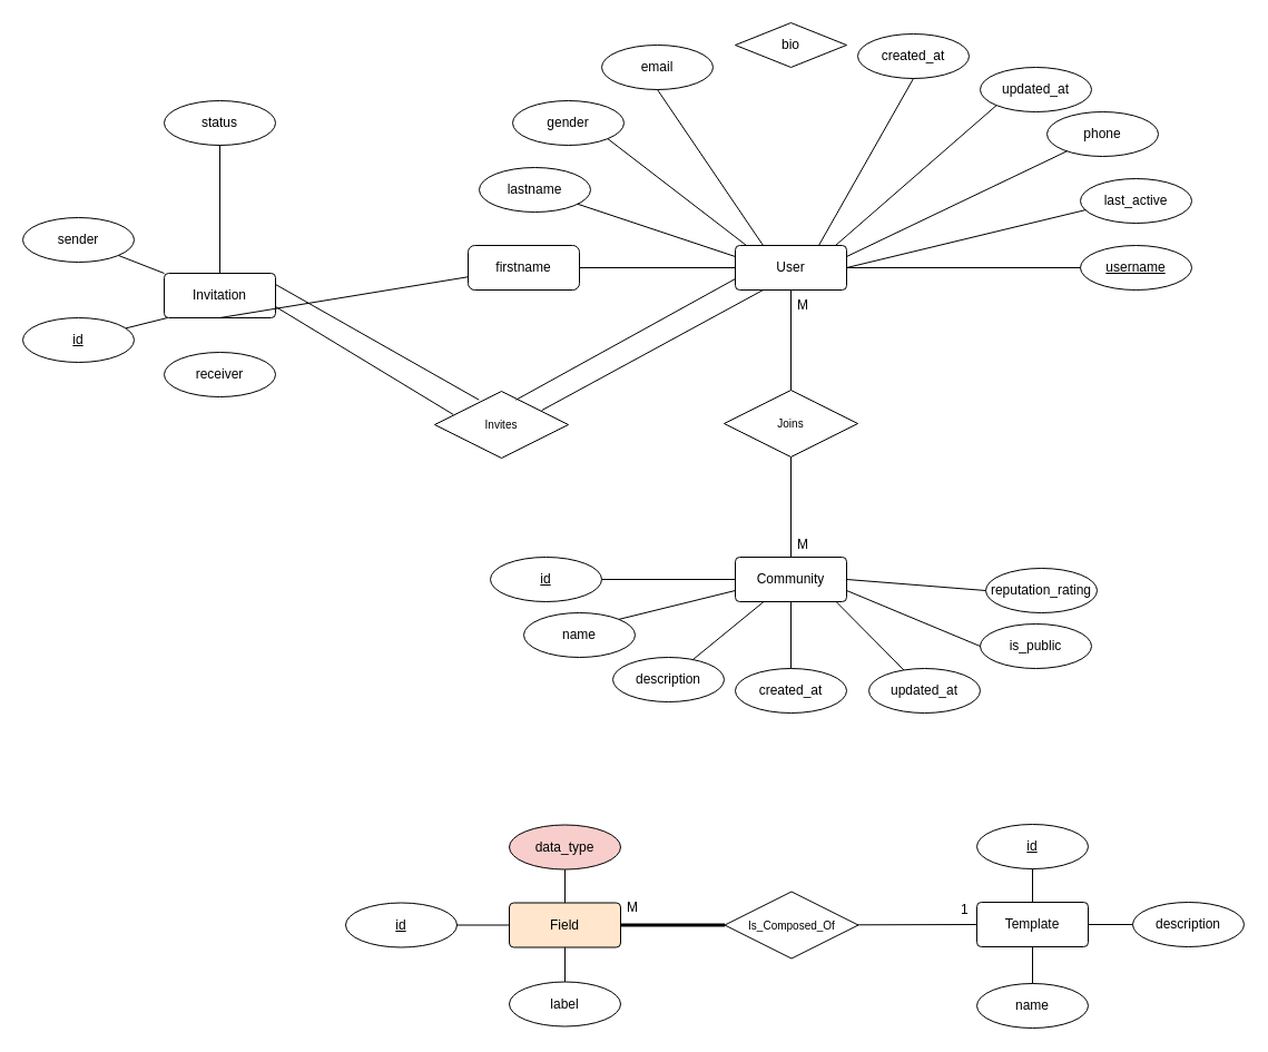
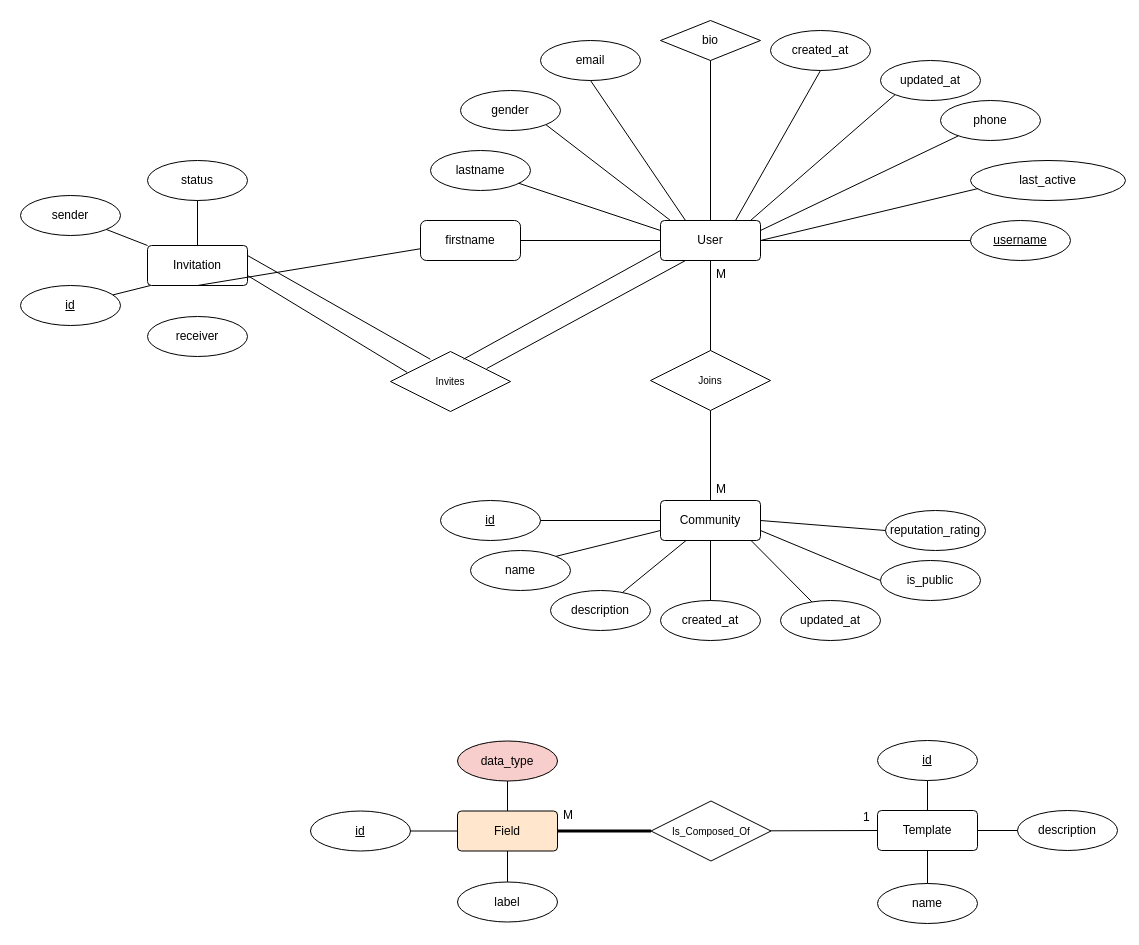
  <mxCell id="0" />
  <mxCell id="1" parent="0" />
  <mxCell id="2" value="User" style="rounded=1;arcSize=10;whiteSpace=wrap;html=1;align=center;" parent="1" vertex="1"><mxGeometry x="660" y="220" width="100" height="40" as="geometry" /></mxCell>
  <mxCell id="3" value="&lt;u&gt;username&lt;/u&gt;" style="ellipse;whiteSpace=wrap;html=1;align=center;" parent="1" vertex="1"><mxGeometry x="970" y="220" width="100" height="40" as="geometry" /></mxCell>
  <mxCell id="4" value="lastname" style="ellipse;whiteSpace=wrap;html=1;align=center;" parent="1" vertex="1"><mxGeometry x="430" y="150" width="100" height="40" as="geometry" /></mxCell>
  <mxCell id="5" value="gender" style="ellipse;whiteSpace=wrap;html=1;align=center;" parent="1" vertex="1"><mxGeometry x="460" y="90" width="100" height="40" as="geometry" /></mxCell>
  <mxCell id="6" value="bio" style="rhombus;whiteSpace=wrap;html=1;align=center;" parent="1" vertex="1"><mxGeometry x="660" y="20" width="100" height="40" as="geometry" /></mxCell>
  <mxCell id="7" value="" style="endArrow=none;html=1;rounded=0;exitX=0;exitY=0.25;exitDx=0;exitDy=0;" parent="1" source="2" target="4" edge="1"><mxGeometry relative="1" as="geometry"><mxPoint x="660" y="220" as="sourcePoint" /><mxPoint x="780" y="290" as="targetPoint" /></mxGeometry></mxCell>
  <mxCell id="8" value="" style="endArrow=none;html=1;rounded=0;entryX=1;entryY=1;entryDx=0;entryDy=0;exitX=0.1;exitY=0;exitDx=0;exitDy=0;exitPerimeter=0;" parent="1" source="2" target="5" edge="1"><mxGeometry relative="1" as="geometry"><mxPoint x="680" y="220" as="sourcePoint" /><mxPoint x="720" y="100" as="targetPoint" /></mxGeometry></mxCell>
+ <mxCell id="9" value="" style="endArrow=none;html=1;rounded=0;entryX=0.5;entryY=1;entryDx=0;entryDy=0;exitX=0.5;exitY=0;exitDx=0;exitDy=0;" parent="1" source="2" target="6" edge="1"><mxGeometry relative="1" as="geometry"><mxPoint x="770" y="230" as="sourcePoint" /><mxPoint x="860" y="140" as="targetPoint" /></mxGeometry></mxCell>
  <mxCell id="10" value="" style="endArrow=none;html=1;rounded=0;entryX=0;entryY=0.5;entryDx=0;entryDy=0;exitX=1;exitY=0.5;exitDx=0;exitDy=0;" parent="1" source="2" target="3" edge="1"><mxGeometry relative="1" as="geometry"><mxPoint x="750" y="240" as="sourcePoint" /><mxPoint x="910" y="200" as="targetPoint" /></mxGeometry></mxCell>
  <mxCell id="11" value="email" style="ellipse;whiteSpace=wrap;html=1;align=center;" parent="1" vertex="1"><mxGeometry x="540" y="40" width="100" height="40" as="geometry" /></mxCell>
  <mxCell id="12" value="" style="endArrow=none;html=1;rounded=0;entryX=0.5;entryY=1;entryDx=0;entryDy=0;exitX=0.25;exitY=0;exitDx=0;exitDy=0;" parent="1" source="2" target="11" edge="1"><mxGeometry relative="1" as="geometry"><mxPoint x="800" y="220" as="sourcePoint" /><mxPoint x="840" y="100" as="targetPoint" /></mxGeometry></mxCell>
  <mxCell id="13" value="created_at" style="ellipse;whiteSpace=wrap;html=1;align=center;" parent="1" vertex="1"><mxGeometry x="770" y="30" width="100" height="40" as="geometry" /></mxCell>
  <mxCell id="14" value="" style="endArrow=none;html=1;rounded=0;entryX=0.5;entryY=1;entryDx=0;entryDy=0;exitX=0.75;exitY=0;exitDx=0;exitDy=0;" parent="1" source="2" target="13" edge="1"><mxGeometry relative="1" as="geometry"><mxPoint x="750" y="220" as="sourcePoint" /><mxPoint x="820" y="50.12" as="targetPoint" /></mxGeometry></mxCell>
  <mxCell id="15" value="updated_at" style="ellipse;whiteSpace=wrap;html=1;align=center;" parent="1" vertex="1"><mxGeometry x="880" y="60" width="100" height="40" as="geometry" /></mxCell>
  <mxCell id="16" value="" style="endArrow=none;html=1;rounded=0;entryX=0;entryY=1;entryDx=0;entryDy=0;" parent="1" target="15" edge="1"><mxGeometry relative="1" as="geometry"><mxPoint x="750" y="220" as="sourcePoint" /><mxPoint x="975" y="230" as="targetPoint" /></mxGeometry></mxCell>
  <mxCell id="17" value="phone&lt;br&gt;" style="ellipse;whiteSpace=wrap;html=1;align=center;" parent="1" vertex="1"><mxGeometry x="940" y="100" width="100" height="40" as="geometry" /></mxCell>
  <mxCell id="18" value="" style="endArrow=none;html=1;rounded=0;exitX=1;exitY=0.25;exitDx=0;exitDy=0;" parent="1" source="2" target="17" edge="1"><mxGeometry relative="1" as="geometry"><mxPoint x="760" y="240" as="sourcePoint" /><mxPoint x="870" y="360" as="targetPoint" /></mxGeometry></mxCell>
  <mxCell id="19" value="firstname" style="whiteSpace=wrap;html=1;align=center;rounded=1;" vertex="1" parent="1"><mxGeometry x="420" y="220" width="100" height="40" as="geometry" /></mxCell>
  <mxCell id="20" value="" style="endArrow=none;html=1;rounded=0;exitX=0;exitY=0.5;exitDx=0;exitDy=0;entryX=1;entryY=0.5;entryDx=0;entryDy=0;" edge="1" parent="1" target="19" source="2"><mxGeometry relative="1" as="geometry"><mxPoint x="660" y="270" as="sourcePoint" /><mxPoint x="760" y="390" as="targetPoint" /></mxGeometry></mxCell>
- <mxCell id="21" value="last_active" style="ellipse;whiteSpace=wrap;html=1;align=center;" vertex="1" parent="1"><mxGeometry x="970" y="160" width="100" height="40" as="geometry" /></mxCell>
+ <mxCell id="21" value="last_active" style="ellipse;whiteSpace=wrap;html=1;align=center;" vertex="1" parent="1"><mxGeometry x="970" y="160" width="155" height="40" as="geometry" /></mxCell>
  <mxCell id="22" value="" style="endArrow=none;html=1;rounded=0;exitX=0.049;exitY=0.701;exitDx=0;exitDy=0;exitPerimeter=0;entryX=1;entryY=0.5;entryDx=0;entryDy=0;" edge="1" parent="1" target="2" source="21"><mxGeometry relative="1" as="geometry"><mxPoint x="931.93" y="303.45" as="sourcePoint" /><mxPoint x="790.004" y="220" as="targetPoint" /></mxGeometry></mxCell>
  <mxCell id="23" value="" style="group" vertex="1" connectable="0" parent="1"><mxGeometry x="440" y="500" width="560" height="140" as="geometry" /></mxCell>
  <mxCell id="24" value="Community" style="rounded=1;arcSize=10;whiteSpace=wrap;html=1;align=center;" parent="23" vertex="1"><mxGeometry x="220" width="100" height="40" as="geometry" /></mxCell>
  <mxCell id="25" value="&lt;u&gt;id&lt;/u&gt;" style="ellipse;whiteSpace=wrap;html=1;align=center;" parent="23" vertex="1"><mxGeometry width="100" height="40" as="geometry" /></mxCell>
  <mxCell id="26" value="" style="endArrow=none;html=1;rounded=0;entryX=1;entryY=0.5;entryDx=0;entryDy=0;exitX=0;exitY=0.5;exitDx=0;exitDy=0;" parent="23" source="24" target="25" edge="1"><mxGeometry relative="1" as="geometry"><mxPoint x="220" y="20" as="sourcePoint" /><mxPoint x="470" y="-33" as="targetPoint" /></mxGeometry></mxCell>
  <mxCell id="27" value="description" style="ellipse;whiteSpace=wrap;html=1;align=center;" parent="23" vertex="1"><mxGeometry x="110" y="90" width="100" height="40" as="geometry" /></mxCell>
  <mxCell id="28" value="" style="endArrow=none;html=1;rounded=0;" parent="23" source="24" target="27" edge="1"><mxGeometry relative="1" as="geometry"><mxPoint x="250" as="sourcePoint" /><mxPoint x="246" y="-100" as="targetPoint" /></mxGeometry></mxCell>
  <mxCell id="29" value="name" style="ellipse;whiteSpace=wrap;html=1;align=center;" parent="23" vertex="1"><mxGeometry x="30" y="50" width="100" height="40" as="geometry" /></mxCell>
  <mxCell id="30" value="" style="endArrow=none;html=1;rounded=0;exitX=0;exitY=0.75;exitDx=0;exitDy=0;entryX=1;entryY=0;entryDx=0;entryDy=0;" parent="23" source="24" target="29" edge="1"><mxGeometry relative="1" as="geometry"><mxPoint x="270" y="40" as="sourcePoint" /><mxPoint x="276" y="80" as="targetPoint" /></mxGeometry></mxCell>
  <mxCell id="31" value="created_at" style="ellipse;whiteSpace=wrap;html=1;align=center;" vertex="1" parent="23"><mxGeometry x="220" y="100" width="100" height="40" as="geometry" /></mxCell>
  <mxCell id="32" value="" style="endArrow=none;html=1;rounded=0;exitX=0.5;exitY=1;exitDx=0;exitDy=0;entryX=0.5;entryY=0;entryDx=0;entryDy=0;" edge="1" parent="23" target="31" source="24"><mxGeometry relative="1" as="geometry"><mxPoint x="380" y="40" as="sourcePoint" /><mxPoint x="386" y="80" as="targetPoint" /></mxGeometry></mxCell>
  <mxCell id="33" value="updated_at" style="ellipse;whiteSpace=wrap;html=1;align=center;" vertex="1" parent="23"><mxGeometry x="340" y="100" width="100" height="40" as="geometry" /></mxCell>
  <mxCell id="34" value="" style="endArrow=none;html=1;rounded=0;exitX=0.908;exitY=1.006;exitDx=0;exitDy=0;exitPerimeter=0;" edge="1" parent="23" target="33" source="24"><mxGeometry relative="1" as="geometry"><mxPoint x="380" y="-30" as="sourcePoint" /><mxPoint x="466" y="-20" as="targetPoint" /></mxGeometry></mxCell>
  <mxCell id="35" value="reputation_rating" style="ellipse;whiteSpace=wrap;html=1;align=center;" vertex="1" parent="23"><mxGeometry x="445" y="10" width="100" height="40" as="geometry" /></mxCell>
  <mxCell id="36" value="" style="endArrow=none;html=1;rounded=0;exitX=1;exitY=0.5;exitDx=0;exitDy=0;entryX=0;entryY=0.5;entryDx=0;entryDy=0;" edge="1" parent="23" target="35" source="24"><mxGeometry relative="1" as="geometry"><mxPoint x="320" y="-40" as="sourcePoint" /><mxPoint x="466" y="-80" as="targetPoint" /></mxGeometry></mxCell>
  <mxCell id="37" value="is_public" style="ellipse;whiteSpace=wrap;html=1;align=center;" vertex="1" parent="23"><mxGeometry x="440" y="60" width="100" height="40" as="geometry" /></mxCell>
  <mxCell id="38" value="" style="endArrow=none;html=1;rounded=0;exitX=1;exitY=0.75;exitDx=0;exitDy=0;entryX=0;entryY=0.5;entryDx=0;entryDy=0;" edge="1" parent="23" target="37" source="24"><mxGeometry relative="1" as="geometry"><mxPoint x="330" y="30" as="sourcePoint" /><mxPoint x="476" y="-70" as="targetPoint" /></mxGeometry></mxCell>
  <mxCell id="39" value="Field" style="rounded=1;arcSize=10;whiteSpace=wrap;html=1;align=center;fillColor=#ffe6cc;" vertex="1" parent="1"><mxGeometry x="457" y="810.5" width="100" height="40" as="geometry" /></mxCell>
  <mxCell id="40" value="&lt;u&gt;id&lt;/u&gt;" style="ellipse;whiteSpace=wrap;html=1;align=center;" vertex="1" parent="1"><mxGeometry x="310" y="810.5" width="100" height="40" as="geometry" /></mxCell>
  <mxCell id="41" value="" style="endArrow=none;html=1;rounded=0;entryX=1;entryY=0.5;entryDx=0;entryDy=0;exitX=0;exitY=0.5;exitDx=0;exitDy=0;" edge="1" parent="1" source="39" target="40"><mxGeometry relative="1" as="geometry"><mxPoint x="457" y="830.5" as="sourcePoint" /><mxPoint x="707" y="777.5" as="targetPoint" /></mxGeometry></mxCell>
  <mxCell id="42" value="data_type" style="ellipse;whiteSpace=wrap;html=1;align=center;fillColor=#f8cecc;" vertex="1" parent="1"><mxGeometry x="457" y="740.5" width="100" height="40" as="geometry" /></mxCell>
  <mxCell id="43" value="" style="endArrow=none;html=1;rounded=0;" edge="1" parent="1" source="39" target="42"><mxGeometry relative="1" as="geometry"><mxPoint x="487" y="810.5" as="sourcePoint" /><mxPoint x="483" y="710.5" as="targetPoint" /></mxGeometry></mxCell>
  <mxCell id="44" value="label" style="ellipse;whiteSpace=wrap;html=1;align=center;" vertex="1" parent="1"><mxGeometry x="457" y="881.5" width="100" height="40" as="geometry" /></mxCell>
  <mxCell id="45" value="" style="endArrow=none;html=1;rounded=0;exitX=0.5;exitY=1;exitDx=0;exitDy=0;entryX=0.5;entryY=0;entryDx=0;entryDy=0;" edge="1" parent="1" source="39" target="44"><mxGeometry relative="1" as="geometry"><mxPoint x="507" y="850.5" as="sourcePoint" /><mxPoint x="513" y="890.5" as="targetPoint" /></mxGeometry></mxCell>
  <mxCell id="46" value="Template" style="rounded=1;arcSize=10;whiteSpace=wrap;html=1;align=center;" vertex="1" parent="1"><mxGeometry x="877" y="810" width="100" height="40" as="geometry" /></mxCell>
  <mxCell id="47" value="&lt;u&gt;id&lt;/u&gt;" style="ellipse;whiteSpace=wrap;html=1;align=center;" vertex="1" parent="1"><mxGeometry x="877" y="740" width="100" height="40" as="geometry" /></mxCell>
  <mxCell id="48" value="" style="endArrow=none;html=1;rounded=0;entryX=0.5;entryY=1;entryDx=0;entryDy=0;exitX=0.5;exitY=0;exitDx=0;exitDy=0;" edge="1" parent="1" source="46" target="47"><mxGeometry relative="1" as="geometry"><mxPoint x="877" y="830" as="sourcePoint" /><mxPoint x="1127" y="777" as="targetPoint" /></mxGeometry></mxCell>
  <mxCell id="49" value="description" style="ellipse;whiteSpace=wrap;html=1;align=center;" vertex="1" parent="1"><mxGeometry x="1017" y="810" width="100" height="40" as="geometry" /></mxCell>
  <mxCell id="50" value="" style="endArrow=none;html=1;rounded=0;" edge="1" parent="1" source="46" target="49"><mxGeometry relative="1" as="geometry"><mxPoint x="907" y="810" as="sourcePoint" /><mxPoint x="903" y="710" as="targetPoint" /></mxGeometry></mxCell>
  <mxCell id="51" value="name" style="ellipse;whiteSpace=wrap;html=1;align=center;" vertex="1" parent="1"><mxGeometry x="877" y="883" width="100" height="40" as="geometry" /></mxCell>
  <mxCell id="52" value="" style="endArrow=none;html=1;rounded=0;exitX=0.5;exitY=1;exitDx=0;exitDy=0;entryX=0.5;entryY=0;entryDx=0;entryDy=0;" edge="1" parent="1" source="46" target="51"><mxGeometry relative="1" as="geometry"><mxPoint x="927" y="850" as="sourcePoint" /><mxPoint x="933" y="890" as="targetPoint" /></mxGeometry></mxCell>
  <mxCell id="53" value="&lt;font style=&quot;font-size: 10px;&quot;&gt;Is_Composed_Of&lt;/font&gt;" style="shape=rhombus;perimeter=rhombusPerimeter;whiteSpace=wrap;html=1;align=center;" vertex="1" parent="1"><mxGeometry x="650.5" y="800.5" width="120" height="60" as="geometry" /></mxCell>
  <mxCell id="54" value="" style="endArrow=none;html=1;rounded=0;entryX=0;entryY=0.5;entryDx=0;entryDy=0;exitX=1;exitY=0.5;exitDx=0;exitDy=0;strokeWidth=3;" edge="1" parent="1" source="39" target="53"><mxGeometry relative="1" as="geometry"><mxPoint x="596.71" y="810.5" as="sourcePoint" /><mxPoint x="596.71" y="870.5" as="targetPoint" /></mxGeometry></mxCell>
  <mxCell id="55" value="" style="endArrow=none;html=1;rounded=0;entryX=0;entryY=0.5;entryDx=0;entryDy=0;" edge="1" parent="1" source="53" target="46"><mxGeometry relative="1" as="geometry"><mxPoint x="770.5" y="831.21" as="sourcePoint" /><mxPoint x="863.5" y="831.21" as="targetPoint" /></mxGeometry></mxCell>
  <mxCell id="56" value="M" style="text;strokeColor=none;fillColor=none;spacingLeft=4;spacingRight=4;overflow=hidden;rotatable=0;points=[[0,0.5],[1,0.5]];portConstraint=eastwest;fontSize=12;whiteSpace=wrap;html=1;" vertex="1" parent="1"><mxGeometry x="557" y="800.5" width="40" height="30" as="geometry" /></mxCell>
  <mxCell id="57" value="1" style="text;strokeColor=none;fillColor=none;spacingLeft=4;spacingRight=4;overflow=hidden;rotatable=0;points=[[0,0.5],[1,0.5]];portConstraint=eastwest;fontSize=12;whiteSpace=wrap;html=1;" vertex="1" parent="1"><mxGeometry x="857" y="802.5" width="40" height="30" as="geometry" /></mxCell>
  <mxCell id="58" value="&lt;font style=&quot;font-size: 10px;&quot;&gt;Joins&lt;/font&gt;" style="shape=rhombus;perimeter=rhombusPerimeter;whiteSpace=wrap;html=1;align=center;" vertex="1" parent="1"><mxGeometry x="650" y="350" width="120" height="60" as="geometry" /></mxCell>
  <mxCell id="59" value="" style="endArrow=none;html=1;rounded=0;entryX=0.5;entryY=1;entryDx=0;entryDy=0;exitX=0.5;exitY=0;exitDx=0;exitDy=0;" edge="1" parent="1" source="58" target="2"><mxGeometry relative="1" as="geometry"><mxPoint x="667.5" y="310" as="sourcePoint" /><mxPoint x="760.5" y="310" as="targetPoint" /></mxGeometry></mxCell>
  <mxCell id="60" value="" style="endArrow=none;html=1;rounded=0;entryX=0.5;entryY=1;entryDx=0;entryDy=0;exitX=0.5;exitY=0;exitDx=0;exitDy=0;" edge="1" parent="1" source="24" target="58"><mxGeometry relative="1" as="geometry"><mxPoint x="715.41" y="475" as="sourcePoint" /><mxPoint x="715.41" y="395" as="targetPoint" /></mxGeometry></mxCell>
  <mxCell id="61" value="M" style="text;strokeColor=none;fillColor=none;spacingLeft=4;spacingRight=4;overflow=hidden;rotatable=0;points=[[0,0.5],[1,0.5]];portConstraint=eastwest;fontSize=12;whiteSpace=wrap;html=1;" vertex="1" parent="1"><mxGeometry x="710" y="260" width="40" height="30" as="geometry" /></mxCell>
  <mxCell id="62" value="M" style="text;strokeColor=none;fillColor=none;spacingLeft=4;spacingRight=4;overflow=hidden;rotatable=0;points=[[0,0.5],[1,0.5]];portConstraint=eastwest;fontSize=12;whiteSpace=wrap;html=1;" vertex="1" parent="1"><mxGeometry x="710" y="475" width="40" height="30" as="geometry" /></mxCell>
  <mxCell id="63" value="Invitation" style="rounded=1;arcSize=10;whiteSpace=wrap;html=1;align=center;" vertex="1" parent="1"><mxGeometry x="147" y="245" width="100" height="40" as="geometry" /></mxCell>
  <mxCell id="64" value="&lt;u&gt;id&lt;/u&gt;" style="ellipse;whiteSpace=wrap;html=1;align=center;" vertex="1" parent="1"><mxGeometry x="20" y="285" width="100" height="40" as="geometry" /></mxCell>
  <mxCell id="65" value="" style="endArrow=none;html=1;rounded=0;" edge="1" parent="1" target="64"><mxGeometry relative="1" as="geometry"><mxPoint x="150" y="285" as="sourcePoint" /><mxPoint x="397" y="212" as="targetPoint" /></mxGeometry></mxCell>
  <mxCell id="66" value="sender" style="ellipse;whiteSpace=wrap;html=1;align=center;" vertex="1" parent="1"><mxGeometry x="20" y="195" width="100" height="40" as="geometry" /></mxCell>
  <mxCell id="67" value="" style="endArrow=none;html=1;rounded=0;exitX=0;exitY=0;exitDx=0;exitDy=0;" edge="1" parent="1" source="63" target="66"><mxGeometry relative="1" as="geometry"><mxPoint x="177" y="245" as="sourcePoint" /><mxPoint x="173" y="145" as="targetPoint" /></mxGeometry></mxCell>
  <mxCell id="68" value="receiver" style="ellipse;whiteSpace=wrap;html=1;align=center;" vertex="1" parent="1"><mxGeometry x="147" y="316" width="100" height="40" as="geometry" /></mxCell>
  <mxCell id="69" value="" style="endArrow=none;html=1;rounded=0;exitX=0.5;exitY=1;exitDx=0;exitDy=0;" edge="1" parent="1" source="63" target="19"><mxGeometry relative="1" as="geometry"><mxPoint x="197" y="285" as="sourcePoint" /><mxPoint x="203" y="325" as="targetPoint" /></mxGeometry></mxCell>
- <mxCell id="70" value="status" style="ellipse;whiteSpace=wrap;html=1;align=center;" vertex="1" parent="1"><mxGeometry x="147" y="90" width="100" height="40" as="geometry" /></mxCell>
+ <mxCell id="70" value="status" style="ellipse;whiteSpace=wrap;html=1;align=center;" vertex="1" parent="1"><mxGeometry x="147" y="160" width="100" height="40" as="geometry" /></mxCell>
  <mxCell id="71" value="" style="endArrow=none;html=1;rounded=0;exitX=0.5;exitY=0;exitDx=0;exitDy=0;entryX=0.5;entryY=1;entryDx=0;entryDy=0;" edge="1" parent="1" target="70" source="63"><mxGeometry relative="1" as="geometry"><mxPoint x="330" y="275" as="sourcePoint" /><mxPoint x="336" y="315" as="targetPoint" /></mxGeometry></mxCell>
  <mxCell id="72" value="&lt;font style=&quot;font-size: 10px;&quot;&gt;Invites&lt;/font&gt;" style="shape=rhombus;perimeter=rhombusPerimeter;whiteSpace=wrap;html=1;align=center;" vertex="1" parent="1"><mxGeometry x="390" y="351" width="120" height="60" as="geometry" /></mxCell>
  <mxCell id="73" value="" style="endArrow=none;html=1;rounded=0;exitX=1;exitY=0.25;exitDx=0;exitDy=0;entryX=0.332;entryY=0.129;entryDx=0;entryDy=0;entryPerimeter=0;" edge="1" parent="1" source="63" target="72"><mxGeometry relative="1" as="geometry"><mxPoint x="217" y="385" as="sourcePoint" /><mxPoint x="217" y="340" as="targetPoint" /></mxGeometry></mxCell>
  <mxCell id="74" value="" style="endArrow=none;html=1;rounded=0;exitX=1;exitY=0.75;exitDx=0;exitDy=0;entryX=0.139;entryY=0.348;entryDx=0;entryDy=0;entryPerimeter=0;" edge="1" parent="1" source="63" target="72"><mxGeometry relative="1" as="geometry"><mxPoint x="267" y="395" as="sourcePoint" /><mxPoint x="420" y="355" as="targetPoint" /></mxGeometry></mxCell>
  <mxCell id="75" value="" style="endArrow=none;html=1;rounded=0;exitX=0.25;exitY=1;exitDx=0;exitDy=0;entryX=0.801;entryY=0.285;entryDx=0;entryDy=0;entryPerimeter=0;" edge="1" parent="1" source="2" target="72"><mxGeometry relative="1" as="geometry"><mxPoint x="267" y="395" as="sourcePoint" /><mxPoint x="430" y="360" as="targetPoint" /></mxGeometry></mxCell>
  <mxCell id="76" value="" style="endArrow=none;html=1;rounded=0;entryX=0;entryY=0.75;entryDx=0;entryDy=0;exitX=0.608;exitY=0.129;exitDx=0;exitDy=0;exitPerimeter=0;" edge="1" parent="1" source="72" target="2"><mxGeometry relative="1" as="geometry"><mxPoint x="470" y="310" as="sourcePoint" /><mxPoint x="603" y="265" as="targetPoint" /></mxGeometry></mxCell>
